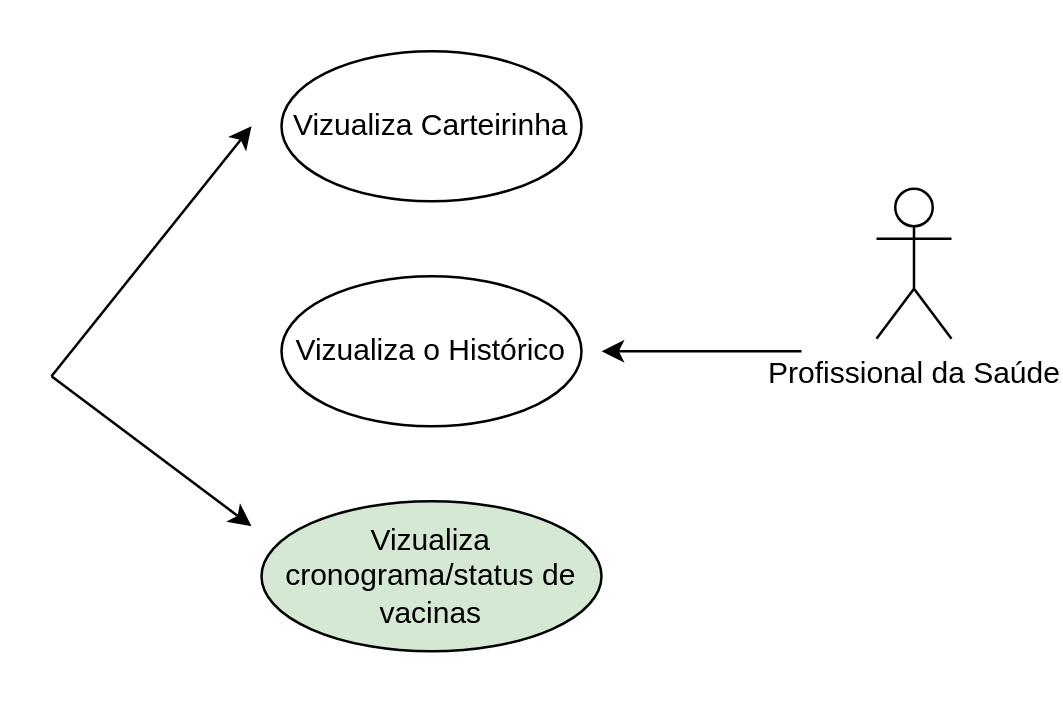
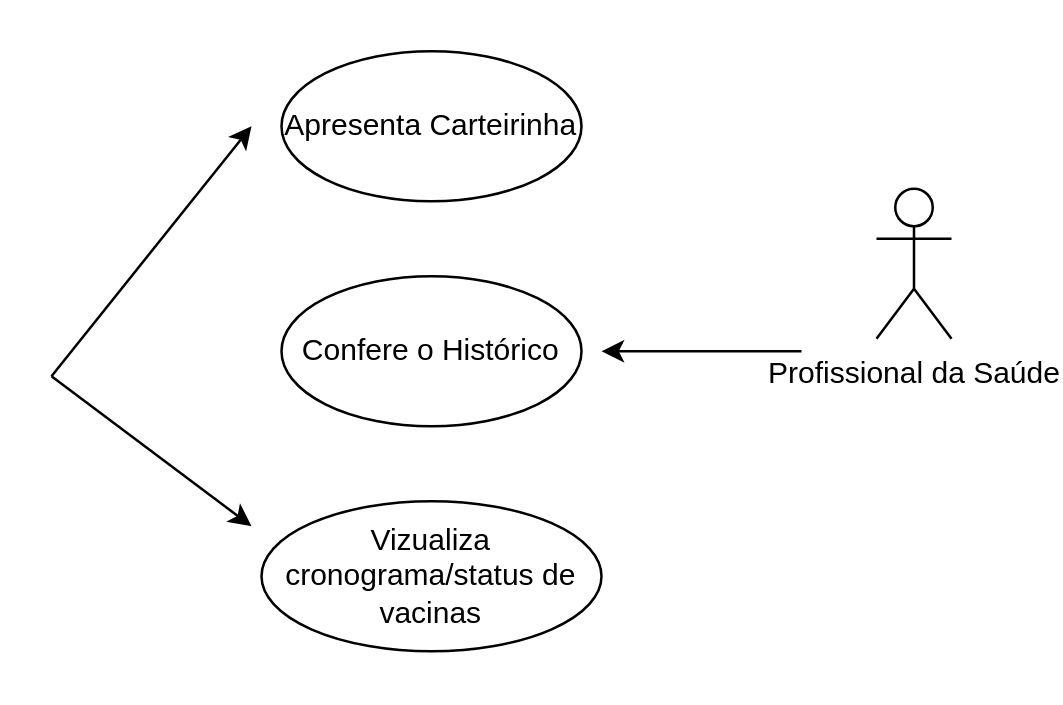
  <mxCell id="0" />
  <mxCell id="1" parent="0" />
  <mxCell id="2" value="Profissional da Saúde" style="shape=umlActor;verticalLabelPosition=bottom;verticalAlign=top;html=1;outlineConnect=0;" vertex="1" parent="1"><mxGeometry x="350" y="75" width="30" height="60" as="geometry" /></mxCell>
- <mxCell id="3" value="Vizualiza Carteirinha" style="ellipse;whiteSpace=wrap;html=1;" vertex="1" parent="1"><mxGeometry x="112" y="20" width="120" height="60" as="geometry" /></mxCell>
- <mxCell id="4" value="Vizualiza o Histórico" style="ellipse;whiteSpace=wrap;html=1;" vertex="1" parent="1"><mxGeometry x="112" y="110" width="120" height="60" as="geometry" /></mxCell>
- <mxCell id="5" value="Vizualiza cronograma/status de vacinas" style="ellipse;whiteSpace=wrap;html=1;fillColor=#d5e8d4;" vertex="1" parent="1"><mxGeometry x="104" y="200" width="136" height="60" as="geometry" /></mxCell>
+ <mxCell id="3" value="Apresenta Carteirinha" style="ellipse;whiteSpace=wrap;html=1;" vertex="1" parent="1"><mxGeometry x="112" y="20" width="120" height="60" as="geometry" /></mxCell>
+ <mxCell id="4" value="Confere o Histórico" style="ellipse;whiteSpace=wrap;html=1;" vertex="1" parent="1"><mxGeometry x="112" y="110" width="120" height="60" as="geometry" /></mxCell>
+ <mxCell id="5" value="Vizualiza cronograma/status de vacinas" style="ellipse;whiteSpace=wrap;html=1;" vertex="1" parent="1"><mxGeometry x="104" y="200" width="136" height="60" as="geometry" /></mxCell>
  <mxCell id="6" value="" style="endArrow=classic;html=1;rounded=0;" edge="1" parent="1"><mxGeometry width="50" height="50" relative="1" as="geometry"><mxPoint x="20" y="150" as="sourcePoint" /><mxPoint x="100" y="50" as="targetPoint" /></mxGeometry></mxCell>
  <mxCell id="7" value="" style="endArrow=classic;html=1;rounded=0;" edge="1" parent="1"><mxGeometry width="50" height="50" relative="1" as="geometry"><mxPoint x="20" y="150" as="sourcePoint" /><mxPoint x="100" y="210" as="targetPoint" /></mxGeometry></mxCell>
  <mxCell id="8" value="" style="endArrow=classic;html=1;rounded=0;" edge="1" parent="1"><mxGeometry width="50" height="50" relative="1" as="geometry"><mxPoint x="320" y="140" as="sourcePoint" /><mxPoint x="240" y="140" as="targetPoint" /></mxGeometry></mxCell>
